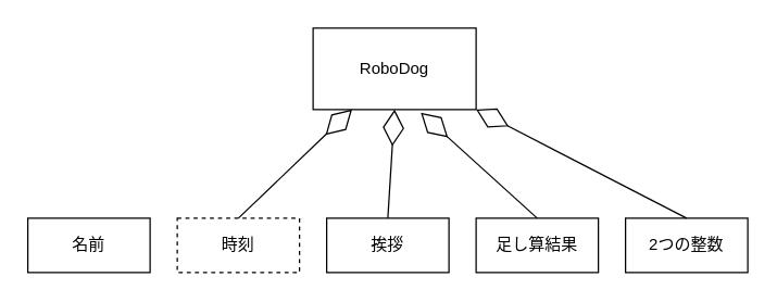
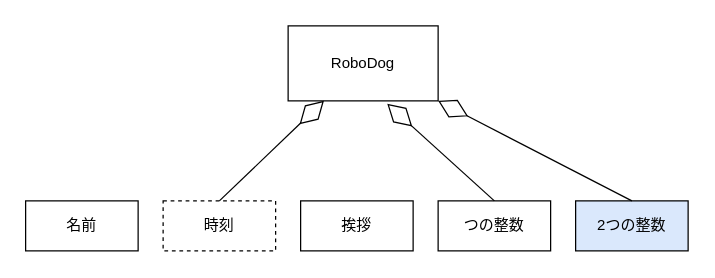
  <mxCell id="0" />
  <mxCell id="1" parent="0" />
  <mxCell id="2" value="名前" style="whiteSpace=wrap;html=1;" vertex="1" parent="1"><mxGeometry x="20" y="160" width="90" height="40" as="geometry" /></mxCell>
  <mxCell id="3" value="RoboDog" style="whiteSpace=wrap;html=1;" vertex="1" parent="1"><mxGeometry x="230" y="20" width="120" height="60" as="geometry" /></mxCell>
  <mxCell id="4" value="時刻" style="whiteSpace=wrap;html=1;dashed=1;" vertex="1" parent="1"><mxGeometry x="130" y="160" width="90" height="40" as="geometry" /></mxCell>
  <mxCell id="5" value="" style="endArrow=diamondThin;endFill=0;endSize=24;html=1;rounded=0;exitX=0.5;exitY=0;exitDx=0;exitDy=0;" edge="1" parent="1" source="4" target="3"><mxGeometry width="160" relative="1" as="geometry"><mxPoint x="240" y="220" as="sourcePoint" /><mxPoint x="196.667" y="130" as="targetPoint" /></mxGeometry></mxCell>
  <mxCell id="6" value="挨拶" style="whiteSpace=wrap;html=1;" vertex="1" parent="1"><mxGeometry x="240" y="160" width="90" height="40" as="geometry" /></mxCell>
- <mxCell id="7" value="" style="endArrow=diamondThin;endFill=0;endSize=24;html=1;rounded=0;exitX=0.5;exitY=0;exitDx=0;exitDy=0;entryX=0.5;entryY=1;entryDx=0;entryDy=0;" edge="1" parent="1" source="6" target="3"><mxGeometry width="160" relative="1" as="geometry"><mxPoint x="260" y="250" as="sourcePoint" /><mxPoint x="330" y="110" as="targetPoint" /></mxGeometry></mxCell>
- <mxCell id="8" value="足し算結果" style="whiteSpace=wrap;html=1;" vertex="1" parent="1"><mxGeometry x="350" y="160" width="90" height="40" as="geometry" /></mxCell>
+ <mxCell id="8" value="つの整数" style="whiteSpace=wrap;html=1;" vertex="1" parent="1"><mxGeometry x="350" y="160" width="90" height="40" as="geometry" /></mxCell>
  <mxCell id="9" value="" style="endArrow=diamondThin;endFill=0;endSize=24;html=1;rounded=0;exitX=0.5;exitY=0;exitDx=0;exitDy=0;entryX=0.661;entryY=1.039;entryDx=0;entryDy=0;entryPerimeter=0;" edge="1" parent="1" source="8" target="3"><mxGeometry width="160" relative="1" as="geometry"><mxPoint x="370" y="240" as="sourcePoint" /><mxPoint x="430" y="120" as="targetPoint" /></mxGeometry></mxCell>
- <mxCell id="10" value="2つの整数" style="whiteSpace=wrap;html=1;" vertex="1" parent="1"><mxGeometry x="460" y="160" width="90" height="40" as="geometry" /></mxCell>
+ <mxCell id="10" value="2つの整数" style="whiteSpace=wrap;html=1;fillColor=#dae8fc;" vertex="1" parent="1"><mxGeometry x="460" y="160" width="90" height="40" as="geometry" /></mxCell>
  <mxCell id="11" value="" style="endArrow=diamondThin;endFill=0;endSize=24;html=1;rounded=0;exitX=0.5;exitY=0;exitDx=0;exitDy=0;entryX=1;entryY=1;entryDx=0;entryDy=0;" edge="1" parent="1" source="10" target="3"><mxGeometry width="160" relative="1" as="geometry"><mxPoint x="400" y="230" as="sourcePoint" /><mxPoint x="470" y="120" as="targetPoint" /></mxGeometry></mxCell>
